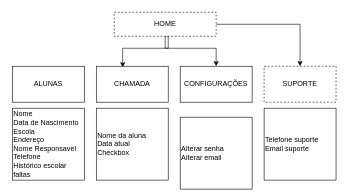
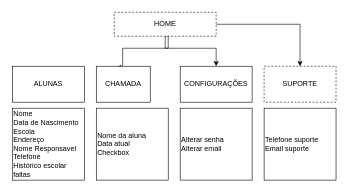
  <mxCell id="0" />
  <mxCell id="1" parent="0" />
  <mxCell id="2" style="edgeStyle=orthogonalEdgeStyle;rounded=0;orthogonalLoop=1;jettySize=auto;html=1;entryX=0.367;entryY=0.033;entryDx=0;entryDy=0;entryPerimeter=0;exitX=0.5;exitY=1;exitDx=0;exitDy=0;" edge="1" parent="1" source="5" target="7"><mxGeometry relative="1" as="geometry"><mxPoint x="360" y="80" as="sourcePoint" /><Array as="points"><mxPoint x="280" y="60" /><mxPoint x="280" y="80" /><mxPoint x="204" y="80" /></Array></mxGeometry></mxCell>
  <mxCell id="3" style="edgeStyle=orthogonalEdgeStyle;rounded=0;orthogonalLoop=1;jettySize=auto;html=1;exitX=1;exitY=0.5;exitDx=0;exitDy=0;" edge="1" parent="1" source="5" target="9"><mxGeometry relative="1" as="geometry" /></mxCell>
  <mxCell id="4" style="edgeStyle=orthogonalEdgeStyle;rounded=0;orthogonalLoop=1;jettySize=auto;html=1;" edge="1" parent="1" source="5" target="8"><mxGeometry relative="1" as="geometry"><Array as="points"><mxPoint x="275" y="80" /><mxPoint x="360" y="80" /></Array></mxGeometry></mxCell>
  <mxCell id="5" value="&lt;p style=&quot;line-height: 1.7;&quot;&gt;HOME&lt;/p&gt;" style="rounded=0;whiteSpace=wrap;html=1;dashed=1;" vertex="1" parent="1"><mxGeometry x="190" y="20" width="170" height="40" as="geometry" /></mxCell>
  <mxCell id="6" value="ALUNAS" style="rounded=0;whiteSpace=wrap;html=1;" vertex="1" parent="1"><mxGeometry x="20" y="110" width="120" height="60" as="geometry" /></mxCell>
- <mxCell id="7" value="CHAMADA" style="rounded=0;whiteSpace=wrap;html=1;" vertex="1" parent="1"><mxGeometry x="160" y="110" width="120" height="60" as="geometry" /></mxCell>
+ <mxCell id="7" value="CHAMADA" style="rounded=0;whiteSpace=wrap;html=1;" vertex="1" parent="1"><mxGeometry x="160" y="110" width="90" height="60" as="geometry" /></mxCell>
  <mxCell id="8" value="CONFIGURAÇÕES" style="rounded=0;whiteSpace=wrap;html=1;" vertex="1" parent="1"><mxGeometry x="300" y="110" width="120" height="60" as="geometry" /></mxCell>
  <mxCell id="9" value="SUPORTE" style="rounded=0;whiteSpace=wrap;html=1;dashed=1;" vertex="1" parent="1"><mxGeometry x="440" y="110" width="120" height="60" as="geometry" /></mxCell>
  <mxCell id="10" value="Nome&lt;br&gt;Data de Nascimento&lt;br&gt;Escola&lt;br&gt;Endereço&lt;br&gt;Nome Responsavel&lt;br&gt;Telefone&lt;br&gt;Histórico escolar&lt;br&gt;faltas&lt;br&gt;&lt;div style=&quot;text-align: justify;&quot;&gt;&lt;/div&gt;" style="rounded=0;whiteSpace=wrap;html=1;align=left;horizontal=0;direction=west;rotation=90;" vertex="1" parent="1"><mxGeometry x="20" y="180" width="120" height="120" as="geometry" /></mxCell>
  <mxCell id="11" value="Nome da aluna&lt;br&gt;Data atual&lt;br&gt;Checkbox" style="rounded=0;whiteSpace=wrap;html=1;align=left;" vertex="1" parent="1"><mxGeometry x="160" y="180" width="120" height="120" as="geometry" /></mxCell>
- <mxCell id="12" value="Alterar senha&lt;br&gt;Alterar email" style="rounded=0;whiteSpace=wrap;html=1;align=left;" vertex="1" parent="1"><mxGeometry x="300" y="195" width="120" height="120" as="geometry" /></mxCell>
+ <mxCell id="12" value="Alterar senha&lt;br&gt;Alterar email" style="rounded=0;whiteSpace=wrap;html=1;align=left;" vertex="1" parent="1"><mxGeometry x="300" y="180" width="120" height="120" as="geometry" /></mxCell>
  <mxCell id="13" value="Telefone suporte&lt;br&gt;Email suporte" style="rounded=0;whiteSpace=wrap;html=1;align=left;" vertex="1" parent="1"><mxGeometry x="440" y="180" width="120" height="120" as="geometry" /></mxCell>
